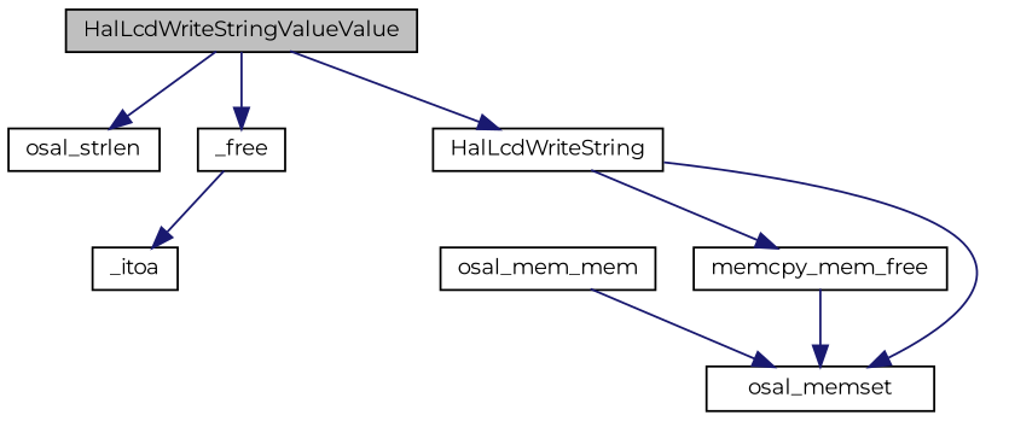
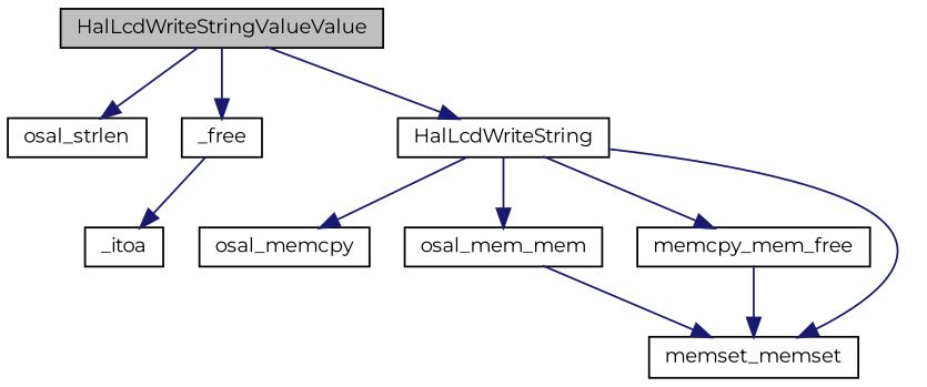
  digraph {
    fontname=Montserrat
    rankdir=TB
    node [color=black fillcolor=white fontname=Montserrat fontsize=10 shape=record style=filled]
    edge [color=midnightblue fontname=Montserrat fontsize=10 labelfontname=Helvetica labelfontsize=10 style=solid]
    n1 [fillcolor=grey75 fontcolor=black height=0.2 label=HalLcdWriteStringValueValue width=0.4]
    n2 [height=0.2 label=osal_strlen width=0.4]
    n3 [height=0.2 label=_free width=0.4]
    n4 [height=0.2 label=HalLcdWriteString width=0.4]
+   n5 [height=0.2 label=osal_memcpy width=0.4]
    n6 [height=0.2 label=_itoa width=0.4]
    n7 [height=0.2 label=osal_mem_mem width=0.4]
    n8 [height=0.2 label=memcpy_mem_free width=0.4]
-   n9 [height=0.2 label=osal_memset width=0.4]
+   n9 [height=0.2 label=memset_memset width=0.4]
    n1 -> n2
    n1 -> n3
    n1 -> n4
    n3 -> n6
+   n4 -> n5
+   n4 -> n7
    n4 -> n8
    n4 -> n9
    n7 -> n9
    n8 -> n9
  }
